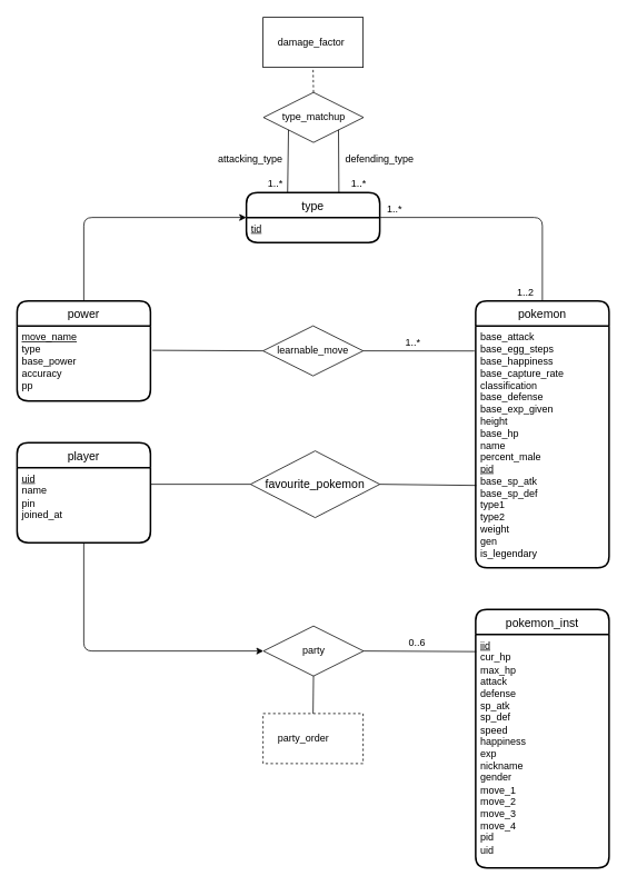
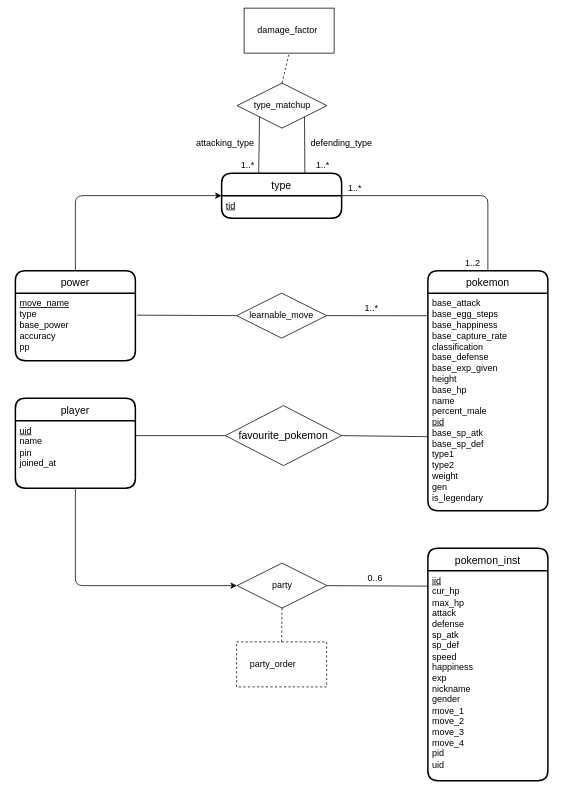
  <mxCell id="0" />
  <mxCell id="1" parent="0" />
  <mxCell id="2" value="party" style="shape=rhombus;perimeter=rhombusPerimeter;whiteSpace=wrap;html=1;align=center;" parent="1" vertex="1"><mxGeometry x="315.5" y="750" width="120" height="60" as="geometry" /></mxCell>
  <mxCell id="3" value="type_matchup" style="shape=rhombus;perimeter=rhombusPerimeter;whiteSpace=wrap;html=1;align=center;" parent="1" vertex="1"><mxGeometry x="315.5" y="110" width="120" height="60" as="geometry" /></mxCell>
  <mxCell id="4" value="learnable_move" style="shape=rhombus;perimeter=rhombusPerimeter;whiteSpace=wrap;html=1;align=center;" parent="1" vertex="1"><mxGeometry x="315" y="390" width="120" height="60" as="geometry" /></mxCell>
  <mxCell id="5" value="&lt;span style=&quot;font-size: 14px&quot;&gt;favourite_pokemon&lt;/span&gt;" style="shape=rhombus;perimeter=rhombusPerimeter;whiteSpace=wrap;html=1;align=center;" parent="1" vertex="1"><mxGeometry x="300" y="540" width="155" height="80" as="geometry" /></mxCell>
  <mxCell id="6" value="pokemon" style="swimlane;childLayout=stackLayout;horizontal=1;startSize=30;horizontalStack=0;rounded=1;fontSize=14;fontStyle=0;strokeWidth=2;resizeParent=0;resizeLast=1;shadow=0;dashed=0;align=center;" parent="1" vertex="1"><mxGeometry x="570" y="360" width="160" height="320" as="geometry" /></mxCell>
  <mxCell id="7" value="base_attack&lt;br&gt;base_egg_steps&lt;br&gt;base_happiness&lt;br&gt;base_capture_rate&lt;br&gt;classification&lt;br&gt;base_defense&lt;br&gt;base_exp_given&lt;br&gt;height&lt;br&gt;base_hp&lt;br&gt;name&lt;br&gt;percent_male&lt;br&gt;&lt;u&gt;pid&lt;/u&gt;&lt;br&gt;base_sp_atk&lt;br&gt;base_sp_def&lt;br&gt;type1&lt;br&gt;type2&lt;br&gt;weight&lt;br&gt;gen&lt;br&gt;is_legendary" style="align=left;strokeColor=none;fillColor=none;spacingLeft=4;fontSize=12;verticalAlign=top;resizable=0;rotatable=0;part=1;html=1;" parent="6" vertex="1"><mxGeometry y="30" width="160" height="290" as="geometry" /></mxCell>
  <mxCell id="8" value="pokemon_inst" style="swimlane;childLayout=stackLayout;horizontal=1;startSize=30;horizontalStack=0;rounded=1;fontSize=14;fontStyle=0;strokeWidth=2;resizeParent=0;resizeLast=1;shadow=0;dashed=0;align=center;" parent="1" vertex="1"><mxGeometry x="570" y="730" width="160" height="310" as="geometry" /></mxCell>
  <mxCell id="9" value="&lt;u&gt;iid&lt;/u&gt;&lt;br&gt;cur_hp&lt;br&gt;max_hp&lt;br&gt;attack&lt;br&gt;defense&lt;br&gt;sp_atk&lt;br&gt;sp_def&lt;br&gt;speed&lt;br&gt;happiness&lt;br&gt;exp&lt;br&gt;nickname&lt;br&gt;gender&lt;br&gt;move_1&lt;br&gt;move_2&lt;br&gt;move_3&lt;br&gt;move_4&lt;br&gt;pid&lt;br&gt;uid" style="align=left;strokeColor=none;fillColor=none;spacingLeft=4;fontSize=12;verticalAlign=top;resizable=0;rotatable=0;part=1;html=1;" parent="8" vertex="1"><mxGeometry y="30" width="160" height="280" as="geometry" /></mxCell>
  <mxCell id="10" value="type" style="swimlane;childLayout=stackLayout;horizontal=1;startSize=30;horizontalStack=0;rounded=1;fontSize=14;fontStyle=0;strokeWidth=2;resizeParent=0;resizeLast=1;shadow=0;dashed=0;align=center;" parent="1" vertex="1"><mxGeometry x="295" y="230" width="160" height="60" as="geometry" /></mxCell>
  <mxCell id="11" value="&lt;u&gt;tid&lt;/u&gt;" style="align=left;strokeColor=none;fillColor=none;spacingLeft=4;fontSize=12;verticalAlign=top;resizable=0;rotatable=0;part=1;html=1;" parent="10" vertex="1"><mxGeometry y="30" width="160" height="30" as="geometry" /></mxCell>
  <mxCell id="12" value="player" style="swimlane;childLayout=stackLayout;horizontal=1;startSize=30;horizontalStack=0;rounded=1;fontSize=14;fontStyle=0;strokeWidth=2;resizeParent=0;resizeLast=1;shadow=0;dashed=0;align=center;" parent="1" vertex="1"><mxGeometry x="20" y="530" width="160" height="120" as="geometry" /></mxCell>
  <mxCell id="13" value="&lt;u&gt;uid&lt;/u&gt;&lt;br&gt;name&lt;br&gt;pin&lt;br&gt;joined_at" style="align=left;strokeColor=none;fillColor=none;spacingLeft=4;fontSize=12;verticalAlign=top;resizable=0;rotatable=0;part=1;html=1;" parent="12" vertex="1"><mxGeometry y="30" width="160" height="90" as="geometry" /></mxCell>
  <mxCell id="14" value="power" style="swimlane;childLayout=stackLayout;horizontal=1;startSize=30;horizontalStack=0;rounded=1;fontSize=14;fontStyle=0;strokeWidth=2;resizeParent=0;resizeLast=1;shadow=0;dashed=0;align=center;" parent="1" vertex="1"><mxGeometry x="20" y="360" width="160" height="120" as="geometry" /></mxCell>
  <mxCell id="15" value="&lt;u&gt;move_name&lt;br&gt;&lt;/u&gt;type&lt;br&gt;base_power&lt;br&gt;accuracy&lt;br&gt;pp" style="align=left;strokeColor=none;fillColor=none;spacingLeft=4;fontSize=12;verticalAlign=top;resizable=0;rotatable=0;part=1;html=1;" parent="14" vertex="1"><mxGeometry y="30" width="160" height="90" as="geometry" /></mxCell>
- <mxCell id="16" value="damage_factor" style="rounded=0;whiteSpace=wrap;html=1;align=left;spacingLeft=16;" parent="1" vertex="1"><mxGeometry x="315" y="20" width="120" height="60" as="geometry" /></mxCell>
+ <mxCell id="16" value="damage_factor" style="rounded=0;whiteSpace=wrap;html=1;align=left;spacingLeft=16;" parent="1" vertex="1"><mxGeometry x="325" y="10" width="120" height="60" as="geometry" /></mxCell>
  <mxCell id="17" value="party_order" style="rounded=0;whiteSpace=wrap;html=1;align=left;spacingLeft=16;dashed=1;" parent="1" vertex="1"><mxGeometry x="315" y="855" width="120" height="60" as="geometry" /></mxCell>
  <mxCell id="18" value="" style="endArrow=none;dashed=1;html=1;entryX=0.5;entryY=1;entryDx=0;entryDy=0;exitX=0.5;exitY=0;exitDx=0;exitDy=0;" parent="1" source="3" target="16" edge="1"><mxGeometry width="50" height="50" relative="1" as="geometry"><mxPoint x="250" y="170" as="sourcePoint" /><mxPoint x="300" y="120" as="targetPoint" /></mxGeometry></mxCell>
  <mxCell id="19" value="" style="group" parent="1" vertex="1" connectable="0"><mxGeometry x="280" y="180" width="40" height="20" as="geometry" /></mxCell>
  <mxCell id="20" value="" style="endArrow=none;html=1;entryX=0;entryY=1;entryDx=0;entryDy=0;exitX=0.309;exitY=0.007;exitDx=0;exitDy=0;exitPerimeter=0;" parent="19" source="10" target="3" edge="1"><mxGeometry width="50" height="50" relative="1" as="geometry"><mxPoint x="10" y="40" as="sourcePoint" /><mxPoint x="60" y="-10" as="targetPoint" /></mxGeometry></mxCell>
  <mxCell id="21" value="attacking_type" style="text;html=1;strokeColor=none;fillColor=none;align=center;verticalAlign=middle;whiteSpace=wrap;rounded=0;" parent="19" vertex="1"><mxGeometry width="40" height="20" as="geometry" /></mxCell>
  <mxCell id="22" value="" style="group" parent="1" vertex="1" connectable="0"><mxGeometry x="410" y="180" width="65" height="50" as="geometry" /></mxCell>
  <mxCell id="23" value="defending_type" style="text;html=1;strokeColor=none;fillColor=none;align=center;verticalAlign=middle;whiteSpace=wrap;rounded=0;" parent="22" vertex="1"><mxGeometry x="25" width="40" height="20" as="geometry" /></mxCell>
  <mxCell id="24" value="1..*" style="text;html=1;strokeColor=none;fillColor=none;align=center;verticalAlign=middle;whiteSpace=wrap;rounded=0;" parent="22" vertex="1"><mxGeometry y="30" width="40" height="20" as="geometry" /></mxCell>
  <mxCell id="25" value="" style="endArrow=none;html=1;entryX=1;entryY=1;entryDx=0;entryDy=0;" parent="1" target="3" edge="1"><mxGeometry width="50" height="50" relative="1" as="geometry"><mxPoint x="406" y="231" as="sourcePoint" /><mxPoint x="475" y="170" as="targetPoint" /></mxGeometry></mxCell>
  <mxCell id="26" value="" style="endArrow=classic;html=1;exitX=0.5;exitY=0;exitDx=0;exitDy=0;entryX=0;entryY=0;entryDx=0;entryDy=0;" parent="1" source="14" target="11" edge="1"><mxGeometry width="50" height="50" relative="1" as="geometry"><mxPoint x="80" y="330" as="sourcePoint" /><mxPoint x="130" y="280" as="targetPoint" /><Array as="points"><mxPoint x="100" y="260" /></Array></mxGeometry></mxCell>
  <mxCell id="27" value="" style="endArrow=none;html=1;exitX=1;exitY=0;exitDx=0;exitDy=0;entryX=0.5;entryY=0;entryDx=0;entryDy=0;" parent="1" source="11" target="6" edge="1"><mxGeometry width="50" height="50" relative="1" as="geometry"><mxPoint x="490" y="280" as="sourcePoint" /><mxPoint x="540" y="230" as="targetPoint" /><Array as="points"><mxPoint x="650" y="260" /></Array></mxGeometry></mxCell>
  <mxCell id="28" value="1..*" style="text;html=1;strokeColor=none;fillColor=none;align=center;verticalAlign=middle;whiteSpace=wrap;rounded=0;" parent="1" vertex="1"><mxGeometry x="453" y="240" width="40" height="20" as="geometry" /></mxCell>
  <mxCell id="29" value="1..2" style="text;html=1;strokeColor=none;fillColor=none;align=center;verticalAlign=middle;whiteSpace=wrap;rounded=0;" parent="1" vertex="1"><mxGeometry x="610" y="340" width="40" height="20" as="geometry" /></mxCell>
  <mxCell id="30" value="1..*" style="text;html=1;strokeColor=none;fillColor=none;align=center;verticalAlign=middle;whiteSpace=wrap;rounded=0;" parent="1" vertex="1"><mxGeometry x="310" y="210" width="40" height="20" as="geometry" /></mxCell>
  <mxCell id="31" value="" style="endArrow=none;html=1;exitX=1.015;exitY=0.326;exitDx=0;exitDy=0;exitPerimeter=0;entryX=0;entryY=0.5;entryDx=0;entryDy=0;" parent="1" source="15" target="4" edge="1"><mxGeometry width="50" height="50" relative="1" as="geometry"><mxPoint x="350" y="470" as="sourcePoint" /><mxPoint x="400" y="420" as="targetPoint" /></mxGeometry></mxCell>
  <mxCell id="32" value="" style="endArrow=none;html=1;entryX=-0.009;entryY=0.104;entryDx=0;entryDy=0;entryPerimeter=0;exitX=1;exitY=0.5;exitDx=0;exitDy=0;" parent="1" source="4" target="7" edge="1"><mxGeometry width="50" height="50" relative="1" as="geometry"><mxPoint x="420" y="400" as="sourcePoint" /><mxPoint x="470" y="350" as="targetPoint" /></mxGeometry></mxCell>
  <mxCell id="33" value="1..*" style="text;html=1;strokeColor=none;fillColor=none;align=center;verticalAlign=middle;whiteSpace=wrap;rounded=0;" parent="1" vertex="1"><mxGeometry x="475" y="400" width="40" height="20" as="geometry" /></mxCell>
  <mxCell id="34" value="" style="endArrow=none;html=1;entryX=0;entryY=0.5;entryDx=0;entryDy=0;" parent="1" target="5" edge="1"><mxGeometry width="50" height="50" relative="1" as="geometry"><mxPoint x="180" y="580" as="sourcePoint" /><mxPoint x="400" y="570" as="targetPoint" /></mxGeometry></mxCell>
  <mxCell id="35" value="" style="endArrow=none;html=1;exitX=1;exitY=0.5;exitDx=0;exitDy=0;entryX=0.004;entryY=0.66;entryDx=0;entryDy=0;entryPerimeter=0;" parent="1" source="5" target="7" edge="1"><mxGeometry width="50" height="50" relative="1" as="geometry"><mxPoint x="430" y="530" as="sourcePoint" /><mxPoint x="480" y="480" as="targetPoint" /></mxGeometry></mxCell>
  <mxCell id="36" value="" style="endArrow=classic;html=1;exitX=0.5;exitY=1;exitDx=0;exitDy=0;entryX=0;entryY=0.5;entryDx=0;entryDy=0;" parent="1" source="13" target="2" edge="1"><mxGeometry width="50" height="50" relative="1" as="geometry"><mxPoint x="140" y="780" as="sourcePoint" /><mxPoint x="190" y="730" as="targetPoint" /><Array as="points"><mxPoint x="100" y="780" /></Array></mxGeometry></mxCell>
  <mxCell id="37" value="" style="endArrow=none;html=1;exitX=1;exitY=0.5;exitDx=0;exitDy=0;entryX=0.004;entryY=0.074;entryDx=0;entryDy=0;entryPerimeter=0;" parent="1" source="2" target="9" edge="1"><mxGeometry width="50" height="50" relative="1" as="geometry"><mxPoint x="350" y="780" as="sourcePoint" /><mxPoint x="400" y="730" as="targetPoint" /></mxGeometry></mxCell>
  <mxCell id="38" value="0..6" style="text;html=1;strokeColor=none;fillColor=none;align=center;verticalAlign=middle;whiteSpace=wrap;rounded=0;" parent="1" vertex="1"><mxGeometry x="480" y="760" width="40" height="20" as="geometry" /></mxCell>
- <mxCell id="39" value="" style="endArrow=none;dashed=0;html=1;exitX=0.5;exitY=1;exitDx=0;exitDy=0;entryX=0.5;entryY=0;entryDx=0;entryDy=0;" parent="1" source="2" target="17" edge="1"><mxGeometry width="50" height="50" relative="1" as="geometry"><mxPoint x="380" y="820" as="sourcePoint" /><mxPoint x="440" y="700" as="targetPoint" /></mxGeometry></mxCell>
+ <mxCell id="39" value="" style="endArrow=none;dashed=1;html=1;exitX=0.5;exitY=1;exitDx=0;exitDy=0;entryX=0.5;entryY=0;entryDx=0;entryDy=0;" parent="1" source="2" target="17" edge="1"><mxGeometry width="50" height="50" relative="1" as="geometry"><mxPoint x="380" y="820" as="sourcePoint" /><mxPoint x="440" y="700" as="targetPoint" /></mxGeometry></mxCell>
